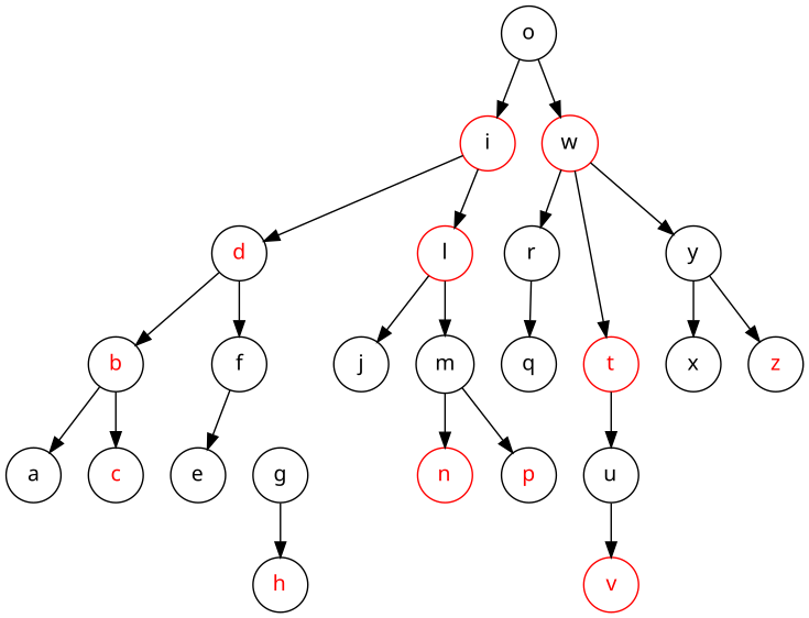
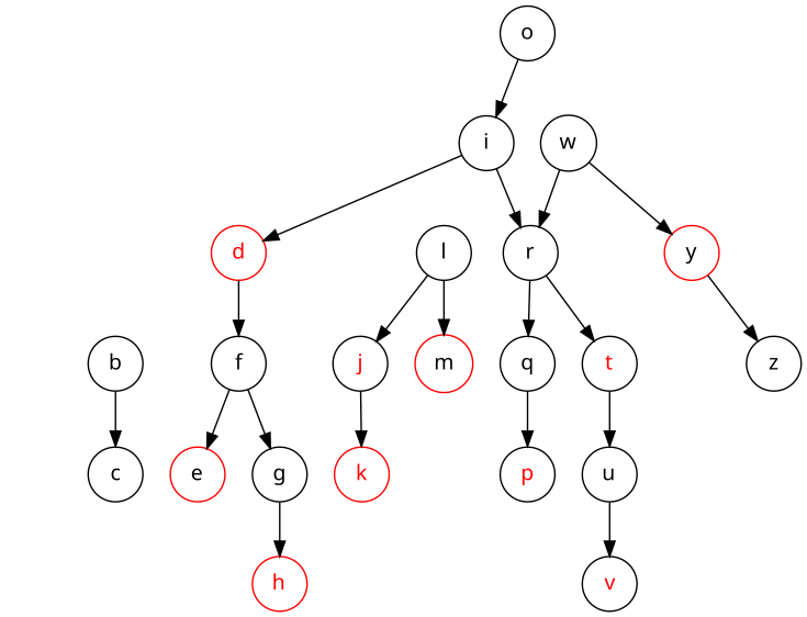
  digraph {
    node [color=black fontcolor=black fontname="DejaVu-Sans" shape=circle]
-   b [fontcolor=red]
-   a
-   c [fontcolor=red]
-   d [fontcolor=red]
+   b
+   c
+   d [color=red fontcolor=red]
    f
-   e
+   e [color=red]
    g
-   h [fontcolor=red]
-   i [color=red]
-   l [color=red]
-   j
-   m
-   n [color=red fontcolor=red]
+   h [color=red fontcolor=red]
+   i
+   l
+   j [fontcolor=red]
+   m [color=red]
+   k [color=red fontcolor=red]
    o
-   w [color=red]
+   w
    r
-   y
+   y [color=red]
    p [fontcolor=red]
    q
-   t [color=red fontcolor=red]
+   t [fontcolor=red]
    u
-   v [color=red fontcolor=red]
-   x
-   z [fontcolor=red]
-   b -> a
+   v [fontcolor=red]
+   z
    b -> c
-   d -> b
    d -> f
    f -> e
+   f -> g
    g -> h
    i -> d
-   i -> l
+   i -> r
    l -> j
    l -> m
-   m -> n
+   j -> k
    o -> i
-   o -> w
    w -> r
    w -> y
    r -> q
-   w -> t
-   y -> x
+   r -> t
    y -> z
-   m -> p
+   q -> p
    t -> u
    u -> v
  }
